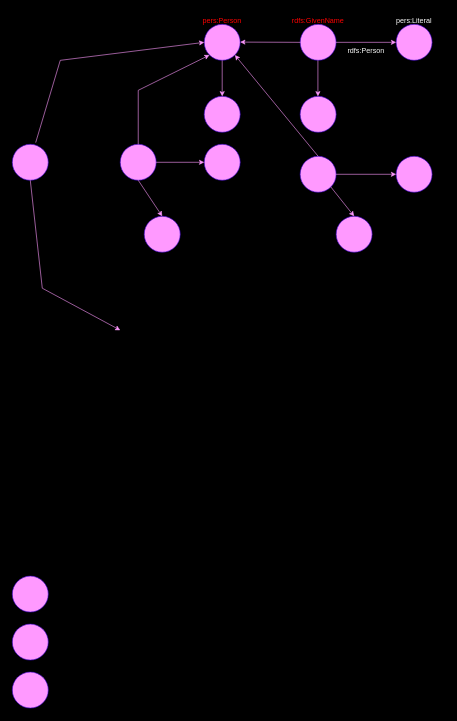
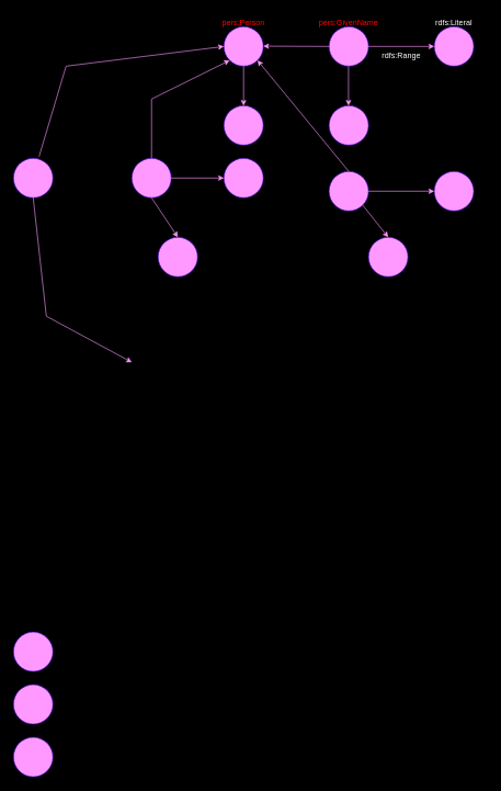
  <mxCell id="0" />
  <mxCell id="1" parent="0" />
  <mxCell id="2" value="" style="ellipse;whiteSpace=wrap;html=1;aspect=fixed;fillColor=#FF99FF;fontColor=#ffffff;strokeColor=#3700CC;" vertex="1" parent="1"><mxGeometry x="340" y="40" width="60" height="60" as="geometry" /></mxCell>
  <mxCell id="3" value="" style="ellipse;whiteSpace=wrap;html=1;aspect=fixed;fillColor=#FF99FF;fontColor=#ffffff;strokeColor=#3700CC;" vertex="1" parent="1"><mxGeometry x="500" y="40" width="60" height="60" as="geometry" /></mxCell>
  <mxCell id="4" value="" style="ellipse;whiteSpace=wrap;html=1;aspect=fixed;fillColor=#FF99FF;fontColor=#ffffff;strokeColor=#3700CC;" vertex="1" parent="1"><mxGeometry x="660" y="40" width="60" height="60" as="geometry" /></mxCell>
  <mxCell id="5" value="" style="ellipse;whiteSpace=wrap;html=1;aspect=fixed;fillColor=#FF99FF;fontColor=#ffffff;strokeColor=#3700CC;" vertex="1" parent="1"><mxGeometry x="500" y="160" width="60" height="60" as="geometry" /></mxCell>
  <mxCell id="6" value="" style="ellipse;whiteSpace=wrap;html=1;aspect=fixed;fillColor=#FF99FF;fontColor=#ffffff;strokeColor=#3700CC;" vertex="1" parent="1"><mxGeometry x="340" y="160" width="60" height="60" as="geometry" /></mxCell>
  <mxCell id="7" value="" style="ellipse;whiteSpace=wrap;html=1;aspect=fixed;fillColor=#FF99FF;fontColor=#ffffff;strokeColor=#3700CC;" vertex="1" parent="1"><mxGeometry x="200" y="240" width="60" height="60" as="geometry" /></mxCell>
  <mxCell id="8" value="" style="ellipse;whiteSpace=wrap;html=1;aspect=fixed;fillColor=#FF99FF;fontColor=#ffffff;strokeColor=#3700CC;" vertex="1" parent="1"><mxGeometry x="20" y="240" width="60" height="60" as="geometry" /></mxCell>
  <mxCell id="9" value="" style="ellipse;whiteSpace=wrap;html=1;aspect=fixed;fillColor=#FF99FF;fontColor=#ffffff;strokeColor=#3700CC;" vertex="1" parent="1"><mxGeometry x="500" y="260" width="60" height="60" as="geometry" /></mxCell>
  <mxCell id="10" value="" style="ellipse;whiteSpace=wrap;html=1;aspect=fixed;fillColor=#FF99FF;fontColor=#ffffff;strokeColor=#3700CC;" vertex="1" parent="1"><mxGeometry x="660" y="260" width="60" height="60" as="geometry" /></mxCell>
  <mxCell id="11" value="" style="ellipse;whiteSpace=wrap;html=1;aspect=fixed;fillColor=#FF99FF;fontColor=#ffffff;strokeColor=#3700CC;" vertex="1" parent="1"><mxGeometry x="560" y="360" width="60" height="60" as="geometry" /></mxCell>
  <mxCell id="12" value="" style="ellipse;whiteSpace=wrap;html=1;aspect=fixed;fillColor=#FF99FF;fontColor=#ffffff;strokeColor=#3700CC;" vertex="1" parent="1"><mxGeometry x="340" y="240" width="60" height="60" as="geometry" /></mxCell>
  <mxCell id="13" value="" style="endArrow=classic;html=1;rounded=0;entryX=0;entryY=0.5;entryDx=0;entryDy=0;exitX=0.65;exitY=-0.047;exitDx=0;exitDy=0;exitPerimeter=0;strokeColor=#FF99FF;" edge="1" parent="1" source="8" target="2"><mxGeometry width="50" height="50" relative="1" as="geometry"><mxPoint x="270" y="130" as="sourcePoint" /><mxPoint x="320" y="80" as="targetPoint" /><Array as="points"><mxPoint x="100" y="100" /></Array></mxGeometry></mxCell>
  <mxCell id="14" value="" style="endArrow=classic;html=1;rounded=0;strokeColor=#FF99FF;entryX=0;entryY=0.5;entryDx=0;entryDy=0;" edge="1" parent="1" target="4"><mxGeometry width="50" height="50" relative="1" as="geometry"><mxPoint x="560" y="70" as="sourcePoint" /><mxPoint x="610" as="targetPoint" y="20" /></mxGeometry></mxCell>
  <mxCell id="15" value="" style="endArrow=classic;html=1;rounded=0;strokeColor=#FF99FF;exitX=0;exitY=0.5;exitDx=0;exitDy=0;" edge="1" parent="1" source="3"><mxGeometry width="50" height="50" relative="1" as="geometry"><mxPoint x="490" y="69.6" as="sourcePoint" /><mxPoint x="400" y="69.6" as="targetPoint" /></mxGeometry></mxCell>
  <mxCell id="16" value="" style="endArrow=classic;html=1;rounded=0;strokeColor=#FF99FF;" edge="1" parent="1"><mxGeometry width="50" height="50" relative="1" as="geometry"><mxPoint x="529.6" y="100" as="sourcePoint" /><mxPoint x="529.6" y="160" as="targetPoint" /></mxGeometry></mxCell>
  <mxCell id="17" value="" style="endArrow=classic;html=1;rounded=0;strokeColor=#FF99FF;entryX=0;entryY=0.5;entryDx=0;entryDy=0;exitX=1;exitY=0.5;exitDx=0;exitDy=0;" edge="1" parent="1" source="9" target="10"><mxGeometry width="50" height="50" relative="1" as="geometry"><mxPoint x="560" y="350" as="sourcePoint" /><mxPoint x="610" y="300" as="targetPoint" /></mxGeometry></mxCell>
  <mxCell id="18" value="" style="endArrow=classic;html=1;rounded=0;strokeColor=#FF99FF;entryX=1;entryY=1;entryDx=0;entryDy=0;exitX=0.5;exitY=0;exitDx=0;exitDy=0;" edge="1" parent="1" source="9" target="2"><mxGeometry width="50" height="50" relative="1" as="geometry"><mxPoint x="270" y="230" as="sourcePoint" /><mxPoint x="320" y="180" as="targetPoint" /></mxGeometry></mxCell>
  <mxCell id="19" value="" style="endArrow=classic;html=1;rounded=0;strokeColor=#FF99FF;entryX=0.5;entryY=0;entryDx=0;entryDy=0;exitX=1;exitY=1;exitDx=0;exitDy=0;" edge="1" parent="1" source="9" target="11"><mxGeometry width="50" height="50" relative="1" as="geometry"><mxPoint x="280" y="240" as="sourcePoint" /><mxPoint x="330" y="190" as="targetPoint" /></mxGeometry></mxCell>
  <mxCell id="20" value="" style="endArrow=classic;html=1;rounded=0;strokeColor=#FF99FF;entryX=0.5;entryY=0;entryDx=0;entryDy=0;exitX=0.5;exitY=1;exitDx=0;exitDy=0;" edge="1" parent="1" source="2" target="6"><mxGeometry width="50" height="50" relative="1" as="geometry"><mxPoint x="290" y="250" as="sourcePoint" /><mxPoint x="340" y="200" as="targetPoint" /></mxGeometry></mxCell>
  <mxCell id="21" value="" style="endArrow=classic;html=1;rounded=0;strokeColor=#FF99FF;entryX=0;entryY=1;entryDx=0;entryDy=0;" edge="1" parent="1" target="2"><mxGeometry width="50" height="50" relative="1" as="geometry"><mxPoint x="230" y="240" as="sourcePoint" /><mxPoint x="280" y="190" as="targetPoint" /><Array as="points"><mxPoint x="230" y="150" /></Array></mxGeometry></mxCell>
  <mxCell id="22" value="" style="endArrow=classic;html=1;rounded=0;strokeColor=#FF99FF;entryX=0;entryY=0.5;entryDx=0;entryDy=0;exitX=1;exitY=0.5;exitDx=0;exitDy=0;" edge="1" parent="1" source="7" target="12"><mxGeometry width="50" height="50" relative="1" as="geometry"><mxPoint x="310" y="270" as="sourcePoint" /><mxPoint x="360" y="220" as="targetPoint" /></mxGeometry></mxCell>
  <mxCell id="23" value="" style="endArrow=classic;html=1;rounded=0;strokeColor=#FF99FF;entryX=0;entryY=0.5;entryDx=0;entryDy=0;exitX=0.5;exitY=1;exitDx=0;exitDy=0;" edge="1" parent="1" source="8"><mxGeometry width="50" height="50" relative="1" as="geometry"><mxPoint x="90" y="320" as="sourcePoint" /><mxPoint x="200" y="550" as="targetPoint" /><Array as="points"><mxPoint x="70" y="480" /></Array></mxGeometry></mxCell>
  <mxCell id="24" value="" style="endArrow=classic;html=1;rounded=0;strokeColor=#FF99FF;entryX=0.5;entryY=0;entryDx=0;entryDy=0;exitX=0.5;exitY=1;exitDx=0;exitDy=0;" edge="1" parent="1" source="7" target="25"><mxGeometry width="50" height="50" relative="1" as="geometry"><mxPoint x="90" y="340" as="sourcePoint" /><mxPoint x="170" y="380" as="targetPoint" /></mxGeometry></mxCell>
  <mxCell id="25" value="" style="ellipse;whiteSpace=wrap;html=1;aspect=fixed;fillColor=#FF99FF;fontColor=#ffffff;strokeColor=#3700CC;" vertex="1" parent="1"><mxGeometry x="240" y="360" width="60" height="60" as="geometry" /></mxCell>
  <mxCell id="26" value="&lt;font color=&quot;#ff0000&quot;&gt;pers:Person&lt;/font&gt;" style="text;strokeColor=none;align=center;fillColor=none;html=1;verticalAlign=middle;whiteSpace=wrap;rounded=0;" vertex="1" parent="1"><mxGeometry x="320" width="100" height="30" as="geometry" y="20" /></mxCell>
- <mxCell id="27" value="&lt;font color=&quot;#ff0000&quot;&gt;rdfs:GivenName&lt;/font&gt;" style="text;strokeColor=none;align=center;fillColor=none;html=1;verticalAlign=middle;whiteSpace=wrap;rounded=0;" vertex="1" parent="1"><mxGeometry x="480" width="100" height="30" as="geometry" y="20" /></mxCell>
- <mxCell id="28" value="&lt;font color=&quot;#ffffff&quot;&gt;pers:Literal&lt;/font&gt;" style="text;strokeColor=none;align=center;fillColor=none;html=1;verticalAlign=middle;whiteSpace=wrap;rounded=0;" vertex="1" parent="1"><mxGeometry x="640" width="100" height="30" as="geometry" y="20" /></mxCell>
- <mxCell id="29" value="&lt;font color=&quot;#ffffff&quot;&gt;rdfs:Person&lt;/font&gt;" style="text;strokeColor=none;align=center;fillColor=none;html=1;verticalAlign=middle;whiteSpace=wrap;rounded=0;" vertex="1" parent="1"><mxGeometry x="560" y="70" width="100" height="30" as="geometry" /></mxCell>
+ <mxCell id="27" value="&lt;font color=&quot;#ff0000&quot;&gt;pers:GivenName&lt;/font&gt;" style="text;strokeColor=none;align=center;fillColor=none;html=1;verticalAlign=middle;whiteSpace=wrap;rounded=0;" vertex="1" parent="1"><mxGeometry x="480" width="100" height="30" as="geometry" y="20" /></mxCell>
+ <mxCell id="28" value="&lt;font color=&quot;#ffffff&quot;&gt;rdfs:Literal&lt;/font&gt;" style="text;strokeColor=none;align=center;fillColor=none;html=1;verticalAlign=middle;whiteSpace=wrap;rounded=0;" vertex="1" parent="1"><mxGeometry x="640" width="100" height="30" as="geometry" y="20" /></mxCell>
+ <mxCell id="29" value="&lt;font color=&quot;#ffffff&quot;&gt;rdfs:Range&lt;/font&gt;" style="text;strokeColor=none;align=center;fillColor=none;html=1;verticalAlign=middle;whiteSpace=wrap;rounded=0;" vertex="1" parent="1"><mxGeometry x="560" y="70" width="100" height="30" as="geometry" /></mxCell>
  <mxCell id="30" value="" style="ellipse;whiteSpace=wrap;html=1;aspect=fixed;fillColor=#FF99FF;fontColor=#ffffff;strokeColor=#3700CC;" vertex="1" parent="1"><mxGeometry x="20" y="960" width="60" height="60" as="geometry" /></mxCell>
  <mxCell id="31" value="" style="ellipse;whiteSpace=wrap;html=1;aspect=fixed;fillColor=#FF99FF;fontColor=#ffffff;strokeColor=#3700CC;" vertex="1" parent="1"><mxGeometry x="20" y="1040" width="60" height="60" as="geometry" /></mxCell>
  <mxCell id="32" value="" style="ellipse;whiteSpace=wrap;html=1;aspect=fixed;fillColor=#FF99FF;fontColor=#ffffff;strokeColor=#3700CC;" vertex="1" parent="1"><mxGeometry x="20" y="1120" width="60" height="60" as="geometry" /></mxCell>
